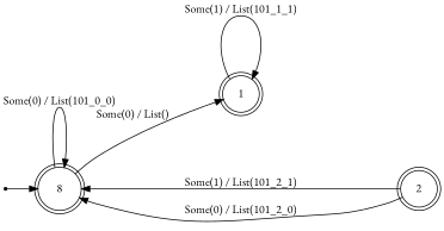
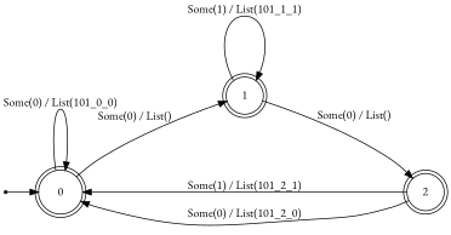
  digraph {
    fontname="EB Garamond"
    nodesep=1
    rankdir=LR
    node [fontname="EB Garamond" shape=doublecircle]
    edge [fontname="EB Garamond" style=solid]
    superstart [shape=point]
-   0 [label=8]
+   0
    1
    2
    superstart -> 0 [style=""]
    0 -> 0 [label="Some(0) / List(101_0_0)"]
    0 -> 1 [label="Some(0) / List()"]
    1 -> 1 [label="Some(1) / List(101_1_1)"]
+   1 -> 2 [label="Some(0) / List()"]
    2 -> 0 [label="Some(1) / List(101_2_1)"]
    2 -> 0 [label="Some(0) / List(101_2_0)"]
  }
